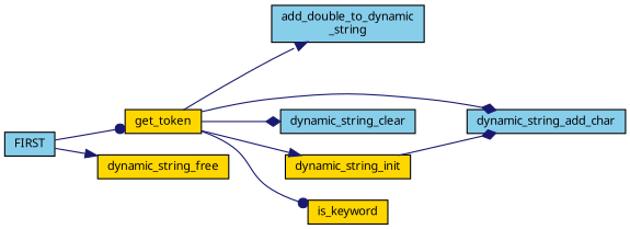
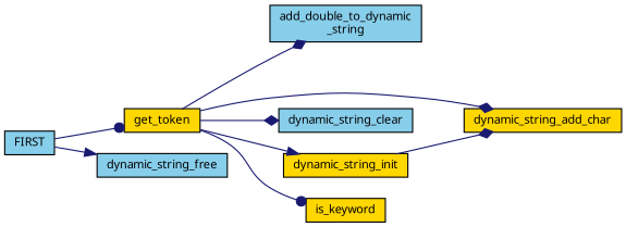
  digraph {
    fontname="Noto Sans"
    rankdir=LR
    node [color=black fillcolor=skyblue fontname="Noto Sans" fontsize=10 shape=record style=filled]
    edge [arrowhead=diamond color=midnightblue fontname="Noto Sans" fontsize=10 labelfontname=Helvetica labelfontsize=10 style=solid]
    n1 [fontcolor=black height=0.2 label=FIRST width=0.4]
    n2 [fillcolor=gold height=0.2 label=get_token width=0.4]
-   n3 [fillcolor=gold height=0.2 label=dynamic_string_free width=0.4]
+   n3 [height=0.2 label=dynamic_string_free width=0.4]
    n4 [height=0.2 label="add_double_to_dynamic\l_string" width=0.4]
-   n5 [height=0.2 label=dynamic_string_add_char width=0.4]
+   n5 [fillcolor=gold height=0.2 label=dynamic_string_add_char width=0.4]
    n6 [height=0.2 label=dynamic_string_clear width=0.4]
    n7 [fillcolor=gold height=0.2 label=dynamic_string_init width=0.4]
    n8 [fillcolor=gold height=0.2 label=is_keyword width=0.4]
    n1 -> n2 [arrowhead=dot]
    n1 -> n3 [arrowhead=normal]
-   n2 -> n4 [arrowhead=normal]
+   n2 -> n4
    n2 -> n5
    n2 -> n6
    n2 -> n7 [arrowhead=normal]
    n2 -> n8 [arrowhead=dot]
    n7 -> n5
  }
